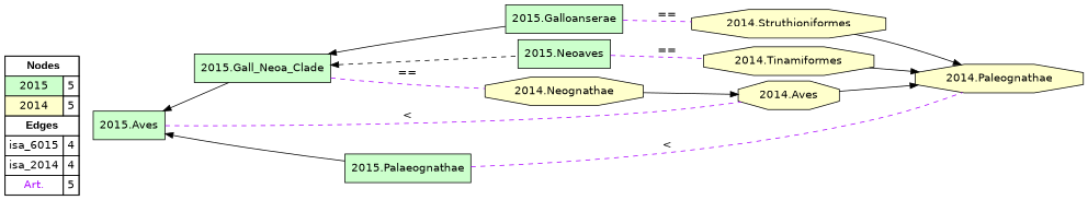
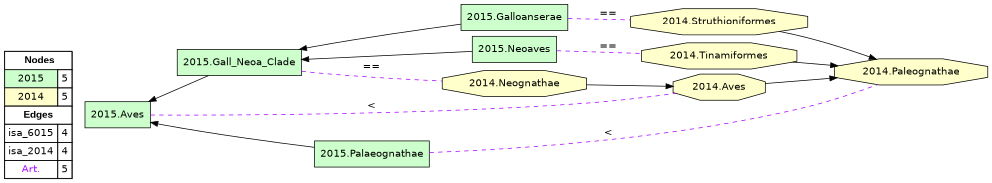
  digraph {
    rankdir=LR
    node [fillcolor="#CCFFCC" fontname=helvetica shape=box style=filled]
    edge [color="#000000" constraint=true penwidth=1 style=solid]
    n1 [fillcolor=white label=<   <TABLE BORDER="0" CELLBORDER="1" CELLSPACING="0" CELLPADDING="4">  <TR> <TD COLSPAN="2"><font face="Arial Black"> Nodes</font></TD> </TR>  <TR>   <TD bgcolor="#CCFFCC" fontname="helvetica">2015</TD>   <TD>5</TD>   </TR>  <TR>   <TD bgcolor="#FFFFCC" fontname="helvetica">2014</TD>   <TD>5</TD>   </TR>  <TR> <TD COLSPAN="2"><font face = "Arial Black"> Edges </font></TD> </TR>  <TR>   <TD><font color ="#000000">isa_6015</font></TD>   <TD>4</TD>   </TR>  <TR>   <TD><font color ="#000000">isa_2014</font></TD>   <TD>4</TD>   </TR>  <TR>   <TD><font color ="#AA00FF">Art.</font></TD>   <TD>5</TD>   </TR>  </TABLE>   > margin=0]
    "2015.Gall_Neoa_Clade"
    "2015.Galloanserae"
    "2015.Neoaves"
    "2014.Neognathae" [fillcolor="#FFFFCC" shape=octagon]
    "2014.Struthioniformes" [fillcolor="#FFFFCC" shape=octagon]
    "2014.Tinamiformes" [fillcolor="#FFFFCC" shape=octagon]
    "2014.Aves" [fillcolor="#FFFFCC" shape=octagon]
    "2014.Paleognathae" [fillcolor="#FFFFCC" shape=octagon]
    "2015.Palaeognathae"
    "2015.Aves"
    subgraph sub_1 {
      rank=source
      n1
    }
    "2015.Gall_Neoa_Clade" -> "2015.Galloanserae" [dir=back]
-   "2015.Gall_Neoa_Clade" -> "2015.Neoaves" [dir=back style=dashed]
+   "2015.Gall_Neoa_Clade" -> "2015.Neoaves" [dir=back]
    "2015.Gall_Neoa_Clade" -> "2014.Neognathae" [arrowhead=none color="#AA00FF" label="==" style=dashed]
    "2015.Galloanserae" -> "2014.Struthioniformes" [arrowhead=none color="#AA00FF" label="==" style=dashed]
    "2015.Neoaves" -> "2014.Tinamiformes" [arrowhead=none color="#AA00FF" label="==" style=dashed]
    "2014.Neognathae" -> "2014.Aves"
    "2014.Struthioniformes" -> "2014.Paleognathae"
    "2014.Tinamiformes" -> "2014.Paleognathae"
    "2014.Aves" -> "2014.Paleognathae"
    "2015.Palaeognathae" -> "2014.Paleognathae" [arrowhead=none color="#AA00FF" label="<" style=dashed]
    "2015.Aves" -> "2015.Gall_Neoa_Clade" [dir=back]
    "2015.Aves" -> "2014.Aves" [arrowhead=none color="#AA00FF" label="<" style=dashed]
    "2015.Aves" -> "2015.Palaeognathae" [dir=back]
  }
